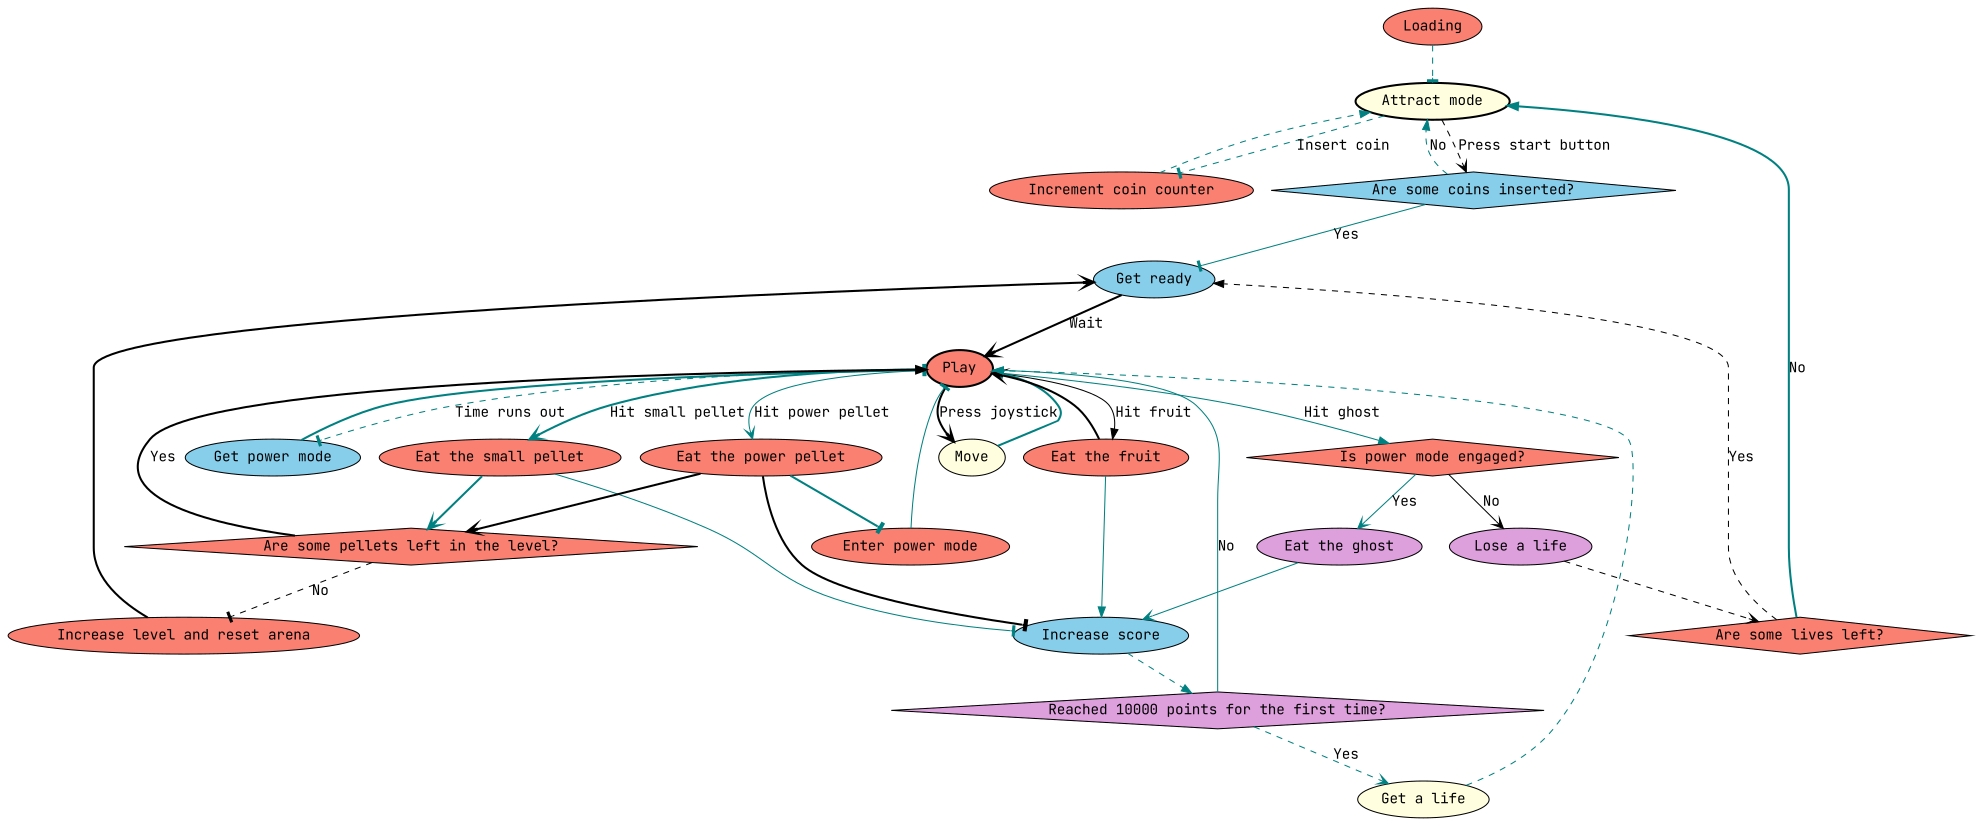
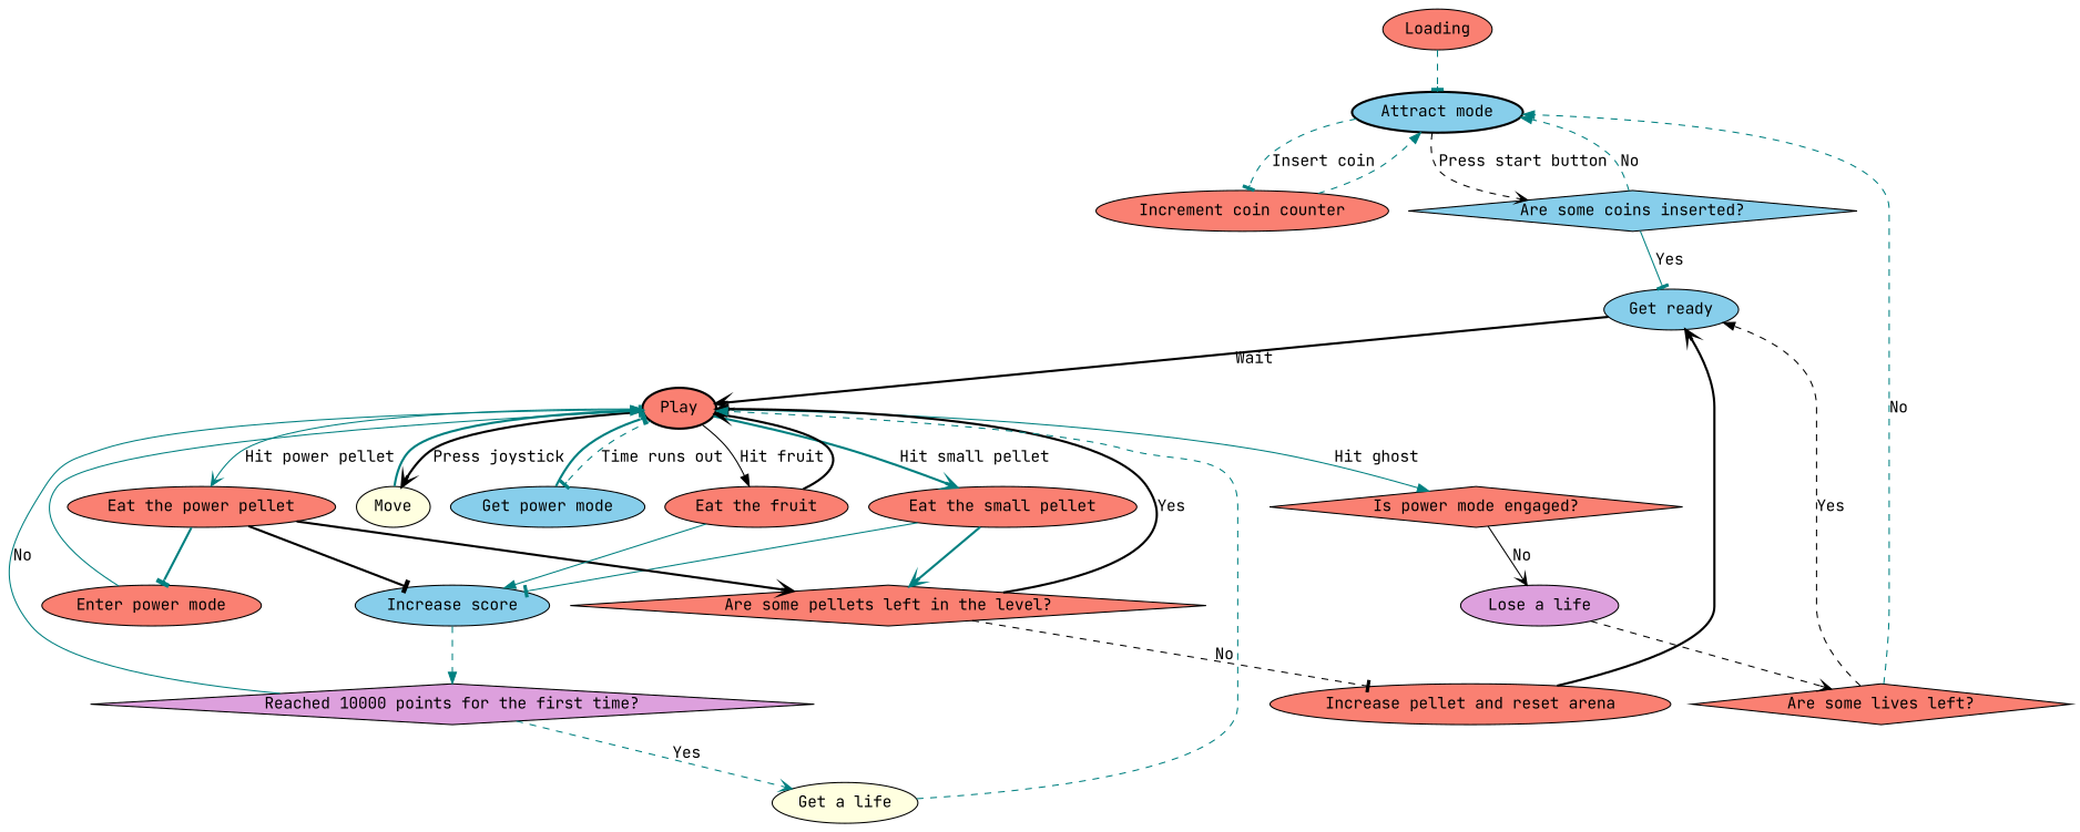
  digraph {
    fontname="JetBrains Mono"
    node [fillcolor=salmon fontname="JetBrains Mono" shape=ellipse style=filled]
    edge [arrowhead=vee color=teal fontname="JetBrains Mono" style=dashed]
    n1 [label=Loading]
-   n2 [fillcolor=lightyellow label="Attract mode" style="bold,filled"]
+   n2 [fillcolor=skyblue label="Attract mode" style="bold,filled"]
    n3 [label="Increment coin counter"]
    n4 [fillcolor=skyblue label="Are some coins inserted?" shape=diamond]
    n5 [fillcolor=skyblue label="Get ready"]
    n6 [label=Play style="bold,filled"]
    n7 [label="Is power mode engaged?" shape=diamond]
    n8 [label="Eat the small pellet"]
    n9 [fillcolor=lightyellow label=Move]
    n10 [fillcolor=skyblue label="Get power mode"]
    n11 [label="Eat the power pellet"]
    n12 [label="Eat the fruit"]
-   n13 [fillcolor=plum label="Eat the ghost"]
    n14 [fillcolor=plum label="Lose a life"]
    n15 [fillcolor=skyblue label="Increase score"]
    n16 [label="Are some pellets left in the level?" shape=diamond]
    n17 [label="Enter power mode"]
    n18 [label="Are some lives left?" shape=diamond]
    n19 [fillcolor=plum label="Reached 10000 points for the first time?" shape=diamond]
    n20 [fillcolor=lightyellow label="Get a life"]
-   n21 [label="Increase level and reset arena"]
+   n21 [label="Increase pellet and reset arena"]
    n1 -> n2 [arrowhead=tee]
    n2 -> n3 [arrowhead=tee label="Insert coin"]
    n2 -> n4 [color=black label="Press start button"]
    n3 -> n2 [arrowhead=normal]
    n4 -> n2 [arrowhead=normal label=No]
    n4 -> n5 [arrowhead=tee label=Yes style=solid]
    n5 -> n6 [color=black label=Wait style=bold]
    n6 -> n7 [arrowhead=normal label="Hit ghost" style=solid]
    n6 -> n8 [label="Hit small pellet" style=bold]
    n6 -> n9 [color=black label="Press joystick" style=bold]
    n6 -> n10 [arrowhead=tee label="Time runs out"]
    n6 -> n11 [label="Hit power pellet" style=solid]
    n6 -> n12 [arrowhead=normal color=black label="Hit fruit" style=solid]
-   n7 -> n13 [label=Yes style=solid]
    n7 -> n14 [color=black label=No style=solid]
    n8 -> n15 [arrowhead=tee style=solid]
    n8 -> n16 [style=bold]
    n9 -> n6 [arrowhead=normal style=bold]
    n10 -> n6 [arrowhead=tee style=bold]
    n11 -> n15 [arrowhead=tee color=black style=bold]
    n11 -> n16 [color=black style=bold]
    n11 -> n17 [arrowhead=tee style=bold]
    n12 -> n6 [color=black style=bold]
    n12 -> n15 [arrowhead=normal style=solid]
-   n13 -> n15 [style=solid]
    n14 -> n18 [color=black]
    n15 -> n19 [arrowhead=normal]
    n16 -> n6 [arrowhead=normal color=black label=Yes style=bold]
    n16 -> n21 [arrowhead=tee color=black label=No]
    n17 -> n6 [arrowhead=tee style=solid]
-   n18 -> n2 [arrowhead=normal label=No style=bold]
+   n18 -> n2 [arrowhead=normal label=No]
    n18 -> n5 [arrowhead=normal color=black label=Yes]
    n19 -> n6 [arrowhead=normal label=No style=solid]
    n19 -> n20 [label=Yes]
    n20 -> n6 [arrowhead=normal]
    n21 -> n5 [color=black style=bold]
  }
